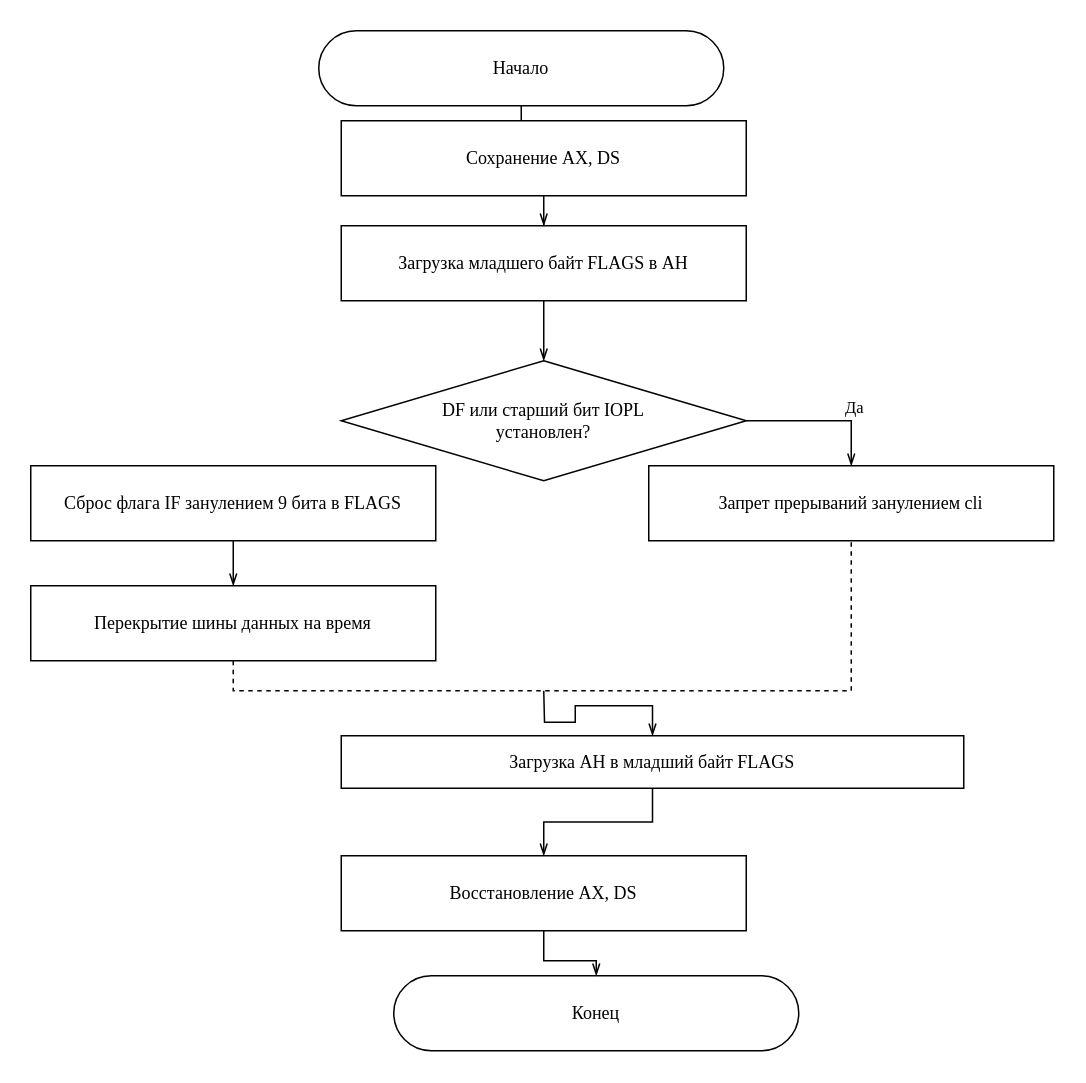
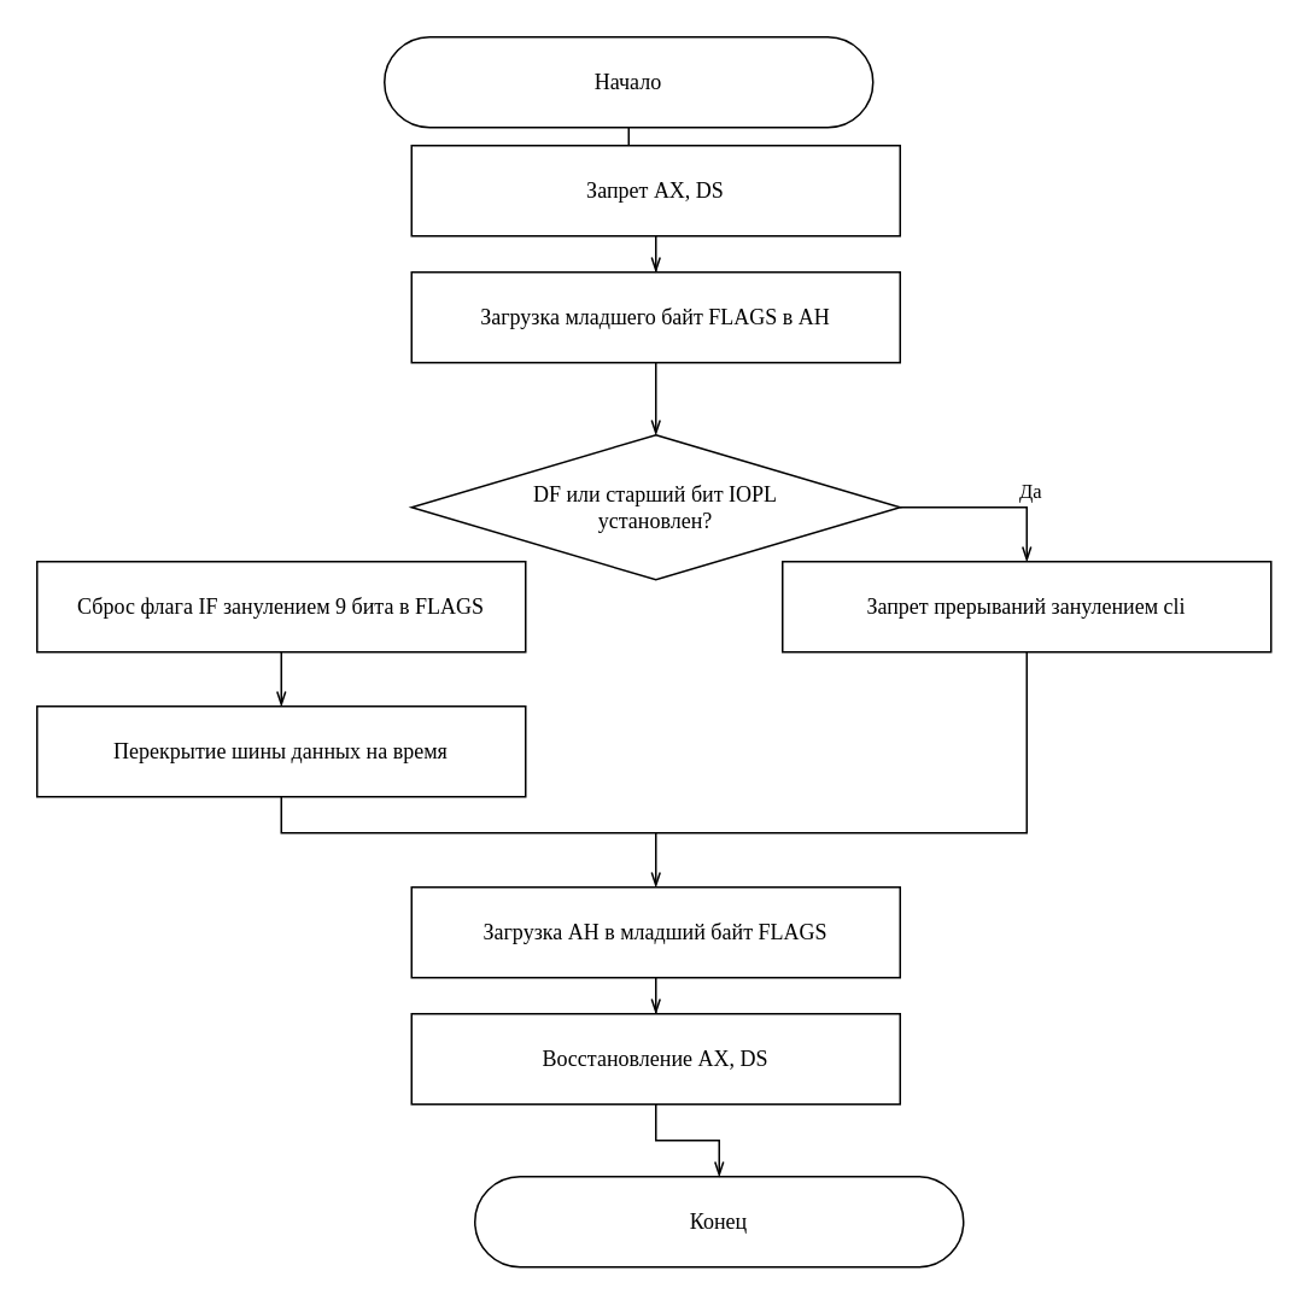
  <mxCell id="0" />
  <mxCell id="1" parent="0" />
  <mxCell id="2" style="edgeStyle=orthogonalEdgeStyle;rounded=0;orthogonalLoop=1;jettySize=auto;html=1;exitX=0.5;exitY=1;exitDx=0;exitDy=0;fontFamily=Garamond;endArrow=openThin;endFill=0;" parent="1" source="3" target="18" edge="1"><mxGeometry relative="1" as="geometry" /></mxCell>
  <mxCell id="3" value="&lt;font face=&quot;Garamond&quot;&gt;Начало&lt;/font&gt;" style="rounded=1;whiteSpace=wrap;html=1;arcSize=50;" parent="1" vertex="1"><mxGeometry x="212" y="20" width="270" height="50" as="geometry" /></mxCell>
  <mxCell id="4" value="Конец" style="rounded=1;whiteSpace=wrap;html=1;arcSize=50;fontFamily=Garamond;" parent="1" vertex="1"><mxGeometry x="262" y="650" width="270" height="50" as="geometry" /></mxCell>
- <mxCell id="5" style="edgeStyle=orthogonalEdgeStyle;rounded=0;orthogonalLoop=1;jettySize=auto;html=1;exitX=0.5;exitY=1;exitDx=0;exitDy=0;entryX=0.5;entryY=1;entryDx=0;entryDy=0;fontFamily=Garamond;endArrow=none;endFill=0;dashed=1;" parent="1" source="19" target="12" edge="1"><mxGeometry relative="1" as="geometry"><mxPoint x="143" y="360" as="sourcePoint" /><mxPoint x="567" y="360" as="targetPoint" /></mxGeometry></mxCell>
+ <mxCell id="5" style="edgeStyle=orthogonalEdgeStyle;rounded=0;orthogonalLoop=1;jettySize=auto;html=1;exitX=0.5;exitY=1;exitDx=0;exitDy=0;entryX=0.5;entryY=1;entryDx=0;entryDy=0;fontFamily=Garamond;endArrow=none;endFill=0;" parent="1" source="19" target="12" edge="1"><mxGeometry relative="1" as="geometry"><mxPoint x="143" y="360" as="sourcePoint" /><mxPoint x="567" y="360" as="targetPoint" /></mxGeometry></mxCell>
  <mxCell id="6" style="edgeStyle=orthogonalEdgeStyle;rounded=0;orthogonalLoop=1;jettySize=auto;html=1;exitX=0.5;exitY=1;exitDx=0;exitDy=0;fontFamily=Garamond;endArrow=openThin;endFill=0;entryX=0.5;entryY=0;entryDx=0;entryDy=0;" parent="1" target="16" edge="1"><mxGeometry relative="1" as="geometry"><mxPoint x="362" y="490" as="targetPoint" /><mxPoint x="362" y="460" as="sourcePoint" /></mxGeometry></mxCell>
  <mxCell id="7" style="edgeStyle=orthogonalEdgeStyle;rounded=0;orthogonalLoop=1;jettySize=auto;html=1;exitX=0.5;exitY=1;exitDx=0;exitDy=0;entryX=0.5;entryY=0;entryDx=0;entryDy=0;fontFamily=Garamond;endArrow=openThin;endFill=0;" parent="1" source="8" target="11" edge="1"><mxGeometry relative="1" as="geometry" /></mxCell>
  <mxCell id="8" value="Загрузка младшего байт FLAGS в AH" style="rounded=1;whiteSpace=wrap;html=1;fontFamily=Garamond;arcSize=0;" parent="1" vertex="1"><mxGeometry x="227" y="150" width="270" height="50" as="geometry" /></mxCell>
  <mxCell id="9" style="edgeStyle=orthogonalEdgeStyle;rounded=0;orthogonalLoop=1;jettySize=auto;html=1;exitX=1;exitY=0.5;exitDx=0;exitDy=0;endArrow=openThin;endFill=0;" parent="1" source="11" target="12" edge="1"><mxGeometry relative="1" as="geometry"><mxPoint x="567" y="310" as="targetPoint" /></mxGeometry></mxCell>
  <mxCell id="10" value="Да" style="edgeLabel;html=1;align=center;verticalAlign=middle;resizable=0;points=[];fontFamily=Garamond;" parent="9" vertex="1" connectable="0"><mxGeometry x="0.29" y="2" relative="1" as="geometry"><mxPoint x="6" y="-8" as="offset" /></mxGeometry></mxCell>
  <mxCell id="11" value="&lt;div&gt;DF или старший бит IOPL &lt;br&gt;&lt;/div&gt;&lt;div&gt;установлен?&lt;/div&gt;" style="rhombus;whiteSpace=wrap;html=1;fontFamily=Garamond;" parent="1" vertex="1"><mxGeometry x="227" y="240" width="270" height="80" as="geometry" /></mxCell>
  <mxCell id="12" value="Запрет прерываний занулением cli" style="rounded=1;whiteSpace=wrap;html=1;fontFamily=Garamond;arcSize=0;" parent="1" vertex="1"><mxGeometry x="432" y="310" width="270" height="50" as="geometry" /></mxCell>
  <mxCell id="13" style="edgeStyle=orthogonalEdgeStyle;rounded=0;orthogonalLoop=1;jettySize=auto;html=1;exitX=0.5;exitY=1;exitDx=0;exitDy=0;fontFamily=Garamond;endArrow=openThin;endFill=0;" parent="1" source="14" target="19" edge="1"><mxGeometry relative="1" as="geometry" /></mxCell>
  <mxCell id="14" value="Сброс флага IF занулением 9 бита в FLAGS" style="rounded=1;whiteSpace=wrap;html=1;fontFamily=Garamond;arcSize=0;" parent="1" vertex="1"><mxGeometry x="20" y="310" width="270" height="50" as="geometry" /></mxCell>
  <mxCell id="15" style="edgeStyle=orthogonalEdgeStyle;rounded=0;orthogonalLoop=1;jettySize=auto;html=1;exitX=0.5;exitY=1;exitDx=0;exitDy=0;fontFamily=Garamond;endArrow=openThin;endFill=0;" parent="1" source="16" target="21" edge="1"><mxGeometry relative="1" as="geometry" /></mxCell>
- <mxCell id="16" value="Загрузка AH в младший байт FLAGS" style="rounded=1;whiteSpace=wrap;html=1;fontFamily=Garamond;arcSize=0;" parent="1" vertex="1"><mxGeometry x="227" y="490" width="415" height="35" as="geometry" /></mxCell>
+ <mxCell id="16" value="Загрузка AH в младший байт FLAGS" style="rounded=1;whiteSpace=wrap;html=1;fontFamily=Garamond;arcSize=0;" parent="1" vertex="1"><mxGeometry x="227" y="490" width="270" height="50" as="geometry" /></mxCell>
  <mxCell id="17" style="edgeStyle=orthogonalEdgeStyle;rounded=0;orthogonalLoop=1;jettySize=auto;html=1;exitX=0.5;exitY=1;exitDx=0;exitDy=0;fontFamily=Garamond;endArrow=openThin;endFill=0;" parent="1" source="18" target="8" edge="1"><mxGeometry relative="1" as="geometry" /></mxCell>
- <mxCell id="18" value="Сохранение AX, DS" style="rounded=1;whiteSpace=wrap;html=1;fontFamily=Garamond;arcSize=0;" parent="1" vertex="1"><mxGeometry x="227" y="80" width="270" height="50" as="geometry" /></mxCell>
+ <mxCell id="18" value="Запрет AX, DS" style="rounded=1;whiteSpace=wrap;html=1;fontFamily=Garamond;arcSize=0;" parent="1" vertex="1"><mxGeometry x="227" y="80" width="270" height="50" as="geometry" /></mxCell>
  <mxCell id="19" value="Перекрытие шины данных на время " style="rounded=1;whiteSpace=wrap;html=1;fontFamily=Garamond;arcSize=0;" parent="1" vertex="1"><mxGeometry x="20" y="390" width="270" height="50" as="geometry" /></mxCell>
  <mxCell id="20" style="edgeStyle=orthogonalEdgeStyle;rounded=0;orthogonalLoop=1;jettySize=auto;html=1;exitX=0.5;exitY=1;exitDx=0;exitDy=0;entryX=0.5;entryY=0;entryDx=0;entryDy=0;fontFamily=Garamond;endArrow=openThin;endFill=0;" parent="1" source="21" target="4" edge="1"><mxGeometry relative="1" as="geometry" /></mxCell>
- <mxCell id="21" value="Восстановление AX, DS" style="rounded=1;whiteSpace=wrap;html=1;fontFamily=Garamond;arcSize=0;" parent="1" vertex="1"><mxGeometry x="227" y="570" width="270" height="50" as="geometry" /></mxCell>
+ <mxCell id="21" value="Восстановление AX, DS" style="rounded=1;whiteSpace=wrap;html=1;fontFamily=Garamond;arcSize=0;" parent="1" vertex="1"><mxGeometry x="227" y="560" width="270" height="50" as="geometry" /></mxCell>
